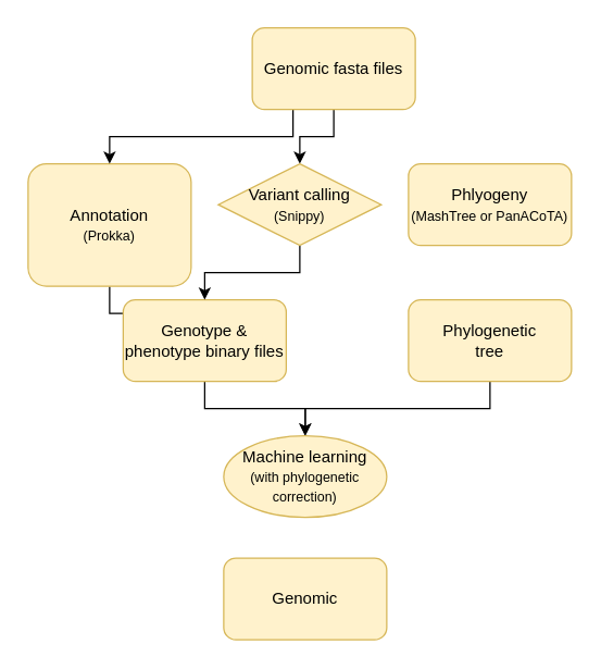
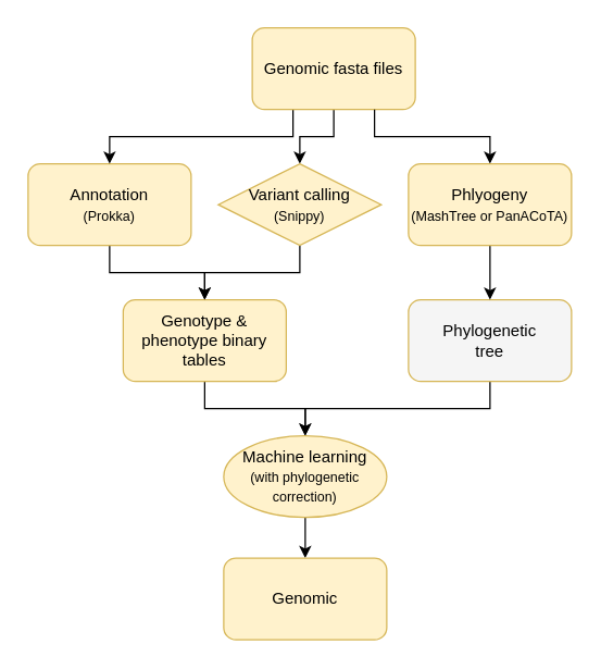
  <mxCell id="0" />
  <mxCell id="1" parent="0" />
  <mxCell id="2" style="edgeStyle=orthogonalEdgeStyle;rounded=0;orthogonalLoop=1;jettySize=auto;html=1;exitX=0.5;exitY=1;exitDx=0;exitDy=0;entryX=0.5;entryY=0;entryDx=0;entryDy=0;" edge="1" parent="1" source="3" target="5"><mxGeometry relative="1" as="geometry"><mxPoint x="150" y="210" as="targetPoint" /></mxGeometry></mxCell>
- <mxCell id="3" value="Annotation&lt;div&gt;&lt;font style=&quot;font-size: 10px;&quot;&gt;(Prokka)&lt;/font&gt;&lt;/div&gt;" style="rounded=1;whiteSpace=wrap;html=1;fillColor=#fff2cc;strokeColor=#d6b656;" parent="1" vertex="1"><mxGeometry x="20" y="120" width="120" height="90" as="geometry" /></mxCell>
+ <mxCell id="3" value="Annotation&lt;div&gt;&lt;font style=&quot;font-size: 10px;&quot;&gt;(Prokka)&lt;/font&gt;&lt;/div&gt;" style="rounded=1;whiteSpace=wrap;html=1;fillColor=#fff2cc;strokeColor=#d6b656;" parent="1" vertex="1"><mxGeometry x="20" y="120" width="120" height="60" as="geometry" /></mxCell>
  <mxCell id="4" style="edgeStyle=orthogonalEdgeStyle;rounded=0;orthogonalLoop=1;jettySize=auto;html=1;exitX=0.5;exitY=1;exitDx=0;exitDy=0;entryX=0.5;entryY=0;entryDx=0;entryDy=0;" edge="1" parent="1" source="5" target="9"><mxGeometry relative="1" as="geometry" /></mxCell>
- <mxCell id="5" value="Genotype &amp;amp; phenotype binary files" style="whiteSpace=wrap;html=1;rounded=1;fillColor=#fff2cc;strokeColor=#d6b656;" parent="1" vertex="1"><mxGeometry x="90" y="220" width="120" height="60" as="geometry" /></mxCell>
+ <mxCell id="5" value="Genotype &amp;amp; phenotype binary tables" style="whiteSpace=wrap;html=1;rounded=1;fillColor=#fff2cc;strokeColor=#d6b656;" parent="1" vertex="1"><mxGeometry x="90" y="220" width="120" height="60" as="geometry" /></mxCell>
  <mxCell id="6" style="edgeStyle=orthogonalEdgeStyle;rounded=0;orthogonalLoop=1;jettySize=auto;html=1;exitX=0.5;exitY=1;exitDx=0;exitDy=0;entryX=0.5;entryY=0;entryDx=0;entryDy=0;" edge="1" parent="1" source="7" target="9"><mxGeometry relative="1" as="geometry" /></mxCell>
- <mxCell id="7" value="Phylogenetic&lt;br&gt;tree" style="rounded=1;whiteSpace=wrap;html=1;fillColor=#fff2cc;strokeColor=#d6b656;" parent="1" vertex="1"><mxGeometry x="300" y="220" width="120" height="60" as="geometry" /></mxCell>
+ <mxCell id="7" value="Phylogenetic&lt;br&gt;tree" style="rounded=1;whiteSpace=wrap;html=1;fillColor=#f5f5f5;strokeColor=#d6b656;" parent="1" vertex="1"><mxGeometry x="300" y="220" width="120" height="60" as="geometry" /></mxCell>
+ <mxCell id="8" value="" style="edgeStyle=orthogonalEdgeStyle;rounded=0;orthogonalLoop=1;jettySize=auto;html=1;" edge="1" parent="1" source="9" target="10"><mxGeometry relative="1" as="geometry" /></mxCell>
  <mxCell id="9" value="Machine learning&lt;div&gt;&lt;font style=&quot;font-size: 10px;&quot;&gt;(with phylogenetic correction)&lt;/font&gt;&lt;/div&gt;" style="ellipse;whiteSpace=wrap;html=1;fillColor=#fff2cc;strokeColor=#d6b656;" parent="1" vertex="1"><mxGeometry x="164" y="320" width="120" height="60" as="geometry" /></mxCell>
  <mxCell id="10" value="Genomic" style="rounded=1;whiteSpace=wrap;html=1;fillColor=#fff2cc;strokeColor=#d6b656;" parent="1" vertex="1"><mxGeometry x="164" y="410" width="120" height="60" as="geometry" /></mxCell>
  <mxCell id="11" style="edgeStyle=orthogonalEdgeStyle;rounded=0;orthogonalLoop=1;jettySize=auto;html=1;entryX=0.5;entryY=0;entryDx=0;entryDy=0;exitX=0.25;exitY=1;exitDx=0;exitDy=0;" parent="1" source="13" target="3" edge="1"><mxGeometry relative="1" as="geometry" /></mxCell>
  <mxCell id="12" style="edgeStyle=orthogonalEdgeStyle;rounded=0;orthogonalLoop=1;jettySize=auto;html=1;exitX=0.5;exitY=1;exitDx=0;exitDy=0;entryX=0.5;entryY=0;entryDx=0;entryDy=0;" edge="1" parent="1" source="13" target="18"><mxGeometry relative="1" as="geometry" /></mxCell>
  <mxCell id="13" value="Genomic fasta files" style="rounded=1;whiteSpace=wrap;html=1;fillColor=#fff2cc;strokeColor=#d6b656;" parent="1" vertex="1"><mxGeometry x="185" y="20" width="120" height="60" as="geometry" /></mxCell>
+ <mxCell id="14" style="edgeStyle=orthogonalEdgeStyle;rounded=0;orthogonalLoop=1;jettySize=auto;html=1;exitX=0.75;exitY=1;exitDx=0;exitDy=0;entryX=0.5;entryY=0;entryDx=0;entryDy=0;" parent="1" source="13" target="16" edge="1"><mxGeometry relative="1" as="geometry"><mxPoint x="393" y="60" as="targetPoint" /></mxGeometry></mxCell>
+ <mxCell id="15" style="edgeStyle=orthogonalEdgeStyle;rounded=0;orthogonalLoop=1;jettySize=auto;html=1;exitX=0.5;exitY=1;exitDx=0;exitDy=0;" edge="1" parent="1" source="16" target="7"><mxGeometry relative="1" as="geometry" /></mxCell>
  <mxCell id="16" value="Phlyogeny&lt;div&gt;&lt;font style=&quot;font-size: 10px;&quot;&gt;(MashTree or PanACoTA)&lt;/font&gt;&lt;/div&gt;" style="rounded=1;whiteSpace=wrap;html=1;fillColor=#fff2cc;strokeColor=#d6b656;" parent="1" vertex="1"><mxGeometry x="300" y="120" width="120" height="60" as="geometry" /></mxCell>
  <mxCell id="17" style="edgeStyle=orthogonalEdgeStyle;rounded=0;orthogonalLoop=1;jettySize=auto;html=1;exitX=0.5;exitY=1;exitDx=0;exitDy=0;entryX=0.5;entryY=0;entryDx=0;entryDy=0;" edge="1" parent="1" source="18" target="5"><mxGeometry relative="1" as="geometry"><mxPoint x="150" y="210" as="targetPoint" /></mxGeometry></mxCell>
  <mxCell id="18" value="Variant calling&lt;div&gt;&lt;font style=&quot;font-size: 10px;&quot;&gt;(Snippy)&lt;/font&gt;&lt;/div&gt;" style="rhombus;whiteSpace=wrap;html=1;fillColor=#fff2cc;strokeColor=#d6b656;" vertex="1" parent="1"><mxGeometry x="160" y="120" width="120" height="60" as="geometry" /></mxCell>
